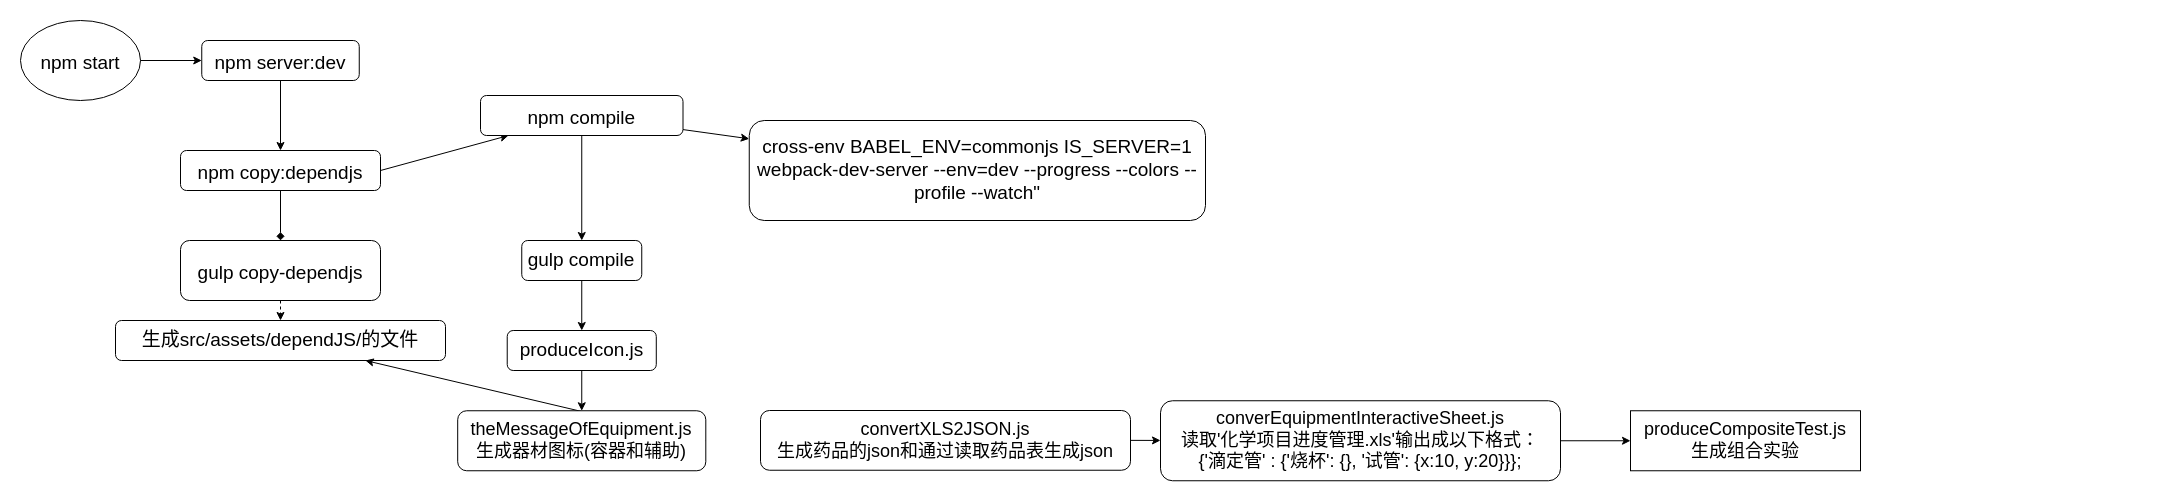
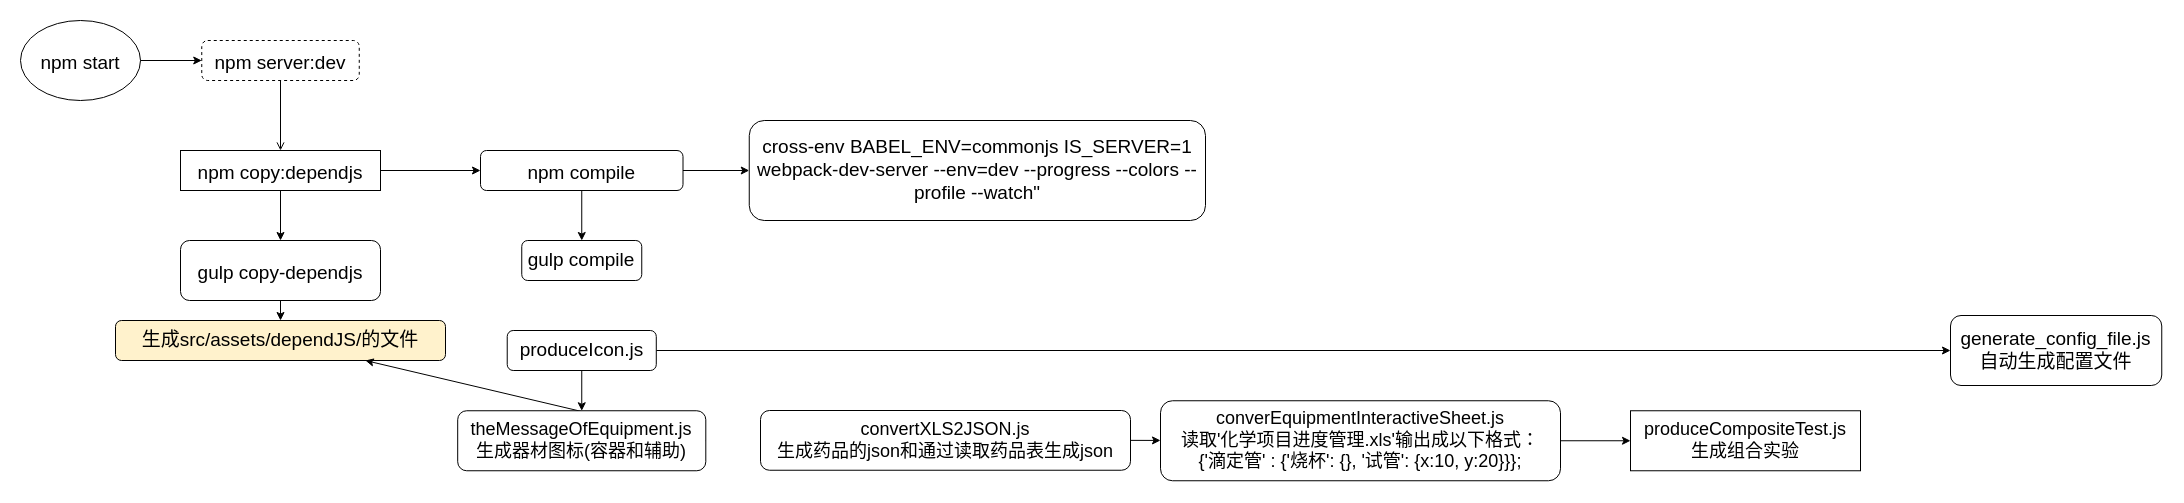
  <mxCell id="0" />
  <mxCell id="1" parent="0" />
  <mxCell id="2" value="" style="edgeStyle=none;html=1;fontSize=19;entryX=0;entryY=0.5;entryDx=0;entryDy=0;" parent="1" target="5" edge="1"><mxGeometry relative="1" as="geometry"><mxPoint x="267.5" y="80" as="targetPoint" /><mxPoint x="135" y="60" as="sourcePoint" /></mxGeometry></mxCell>
  <mxCell id="3" value="npm start" style="ellipse;fontSize=19;" parent="1" vertex="1"><mxGeometry x="20" y="20" width="120" height="80" as="geometry" /></mxCell>
- <mxCell id="4" value="" style="edgeStyle=none;html=1;fontSize=19;exitX=0.5;exitY=1;exitDx=0;exitDy=0;" parent="1" source="5" target="8" edge="1"><mxGeometry relative="1" as="geometry" /></mxCell>
- <mxCell id="5" value="npm server:dev" style="rounded=1;fontSize=19;" parent="1" vertex="1"><mxGeometry x="201.25" y="40" width="157.5" height="40" as="geometry" /></mxCell>
- <mxCell id="6" value="" style="edgeStyle=none;html=1;fontSize=19;exitX=0.5;exitY=1;exitDx=0;exitDy=0;endArrow=diamond;" parent="1" source="8" target="10" edge="1"><mxGeometry relative="1" as="geometry" /></mxCell>
+ <mxCell id="4" value="" style="edgeStyle=none;html=1;fontSize=19;exitX=0.5;exitY=1;exitDx=0;exitDy=0;endArrow=open;" parent="1" source="5" target="8" edge="1"><mxGeometry relative="1" as="geometry" /></mxCell>
+ <mxCell id="5" value="npm server:dev" style="rounded=1;fontSize=19;dashed=1;" parent="1" vertex="1"><mxGeometry x="201.25" y="40" width="157.5" height="40" as="geometry" /></mxCell>
+ <mxCell id="6" value="" style="edgeStyle=none;html=1;fontSize=19;exitX=0.5;exitY=1;exitDx=0;exitDy=0;" parent="1" source="8" target="10" edge="1"><mxGeometry relative="1" as="geometry" /></mxCell>
  <mxCell id="7" value="" style="edgeStyle=none;html=1;fontSize=19;exitX=1;exitY=0.5;exitDx=0;exitDy=0;" parent="1" source="8" target="13" edge="1"><mxGeometry relative="1" as="geometry" /></mxCell>
- <mxCell id="8" value="npm copy:dependjs" style="fontSize=19;rounded=1;" parent="1" vertex="1"><mxGeometry x="180" y="150" width="200" height="40" as="geometry" /></mxCell>
- <mxCell id="9" value="" style="edgeStyle=none;html=1;exitX=0.5;exitY=1;exitDx=0;exitDy=0;dashed=1;" edge="1" parent="1" source="10" target="14"><mxGeometry relative="1" as="geometry" /></mxCell>
+ <mxCell id="8" value="npm copy:dependjs" style="fontSize=19;rounded=0;" parent="1" vertex="1"><mxGeometry x="180" y="150" width="200" height="40" as="geometry" /></mxCell>
+ <mxCell id="9" value="" style="edgeStyle=none;html=1;exitX=0.5;exitY=1;exitDx=0;exitDy=0;" edge="1" parent="1" source="10" target="14"><mxGeometry relative="1" as="geometry" /></mxCell>
  <mxCell id="10" value="gulp copy-dependjs" style="fontSize=19;rounded=1;" parent="1" vertex="1"><mxGeometry x="180" y="240" width="200" height="60" as="geometry" /></mxCell>
  <mxCell id="11" value="" style="edgeStyle=none;html=1;" edge="1" parent="1" source="13" target="16"><mxGeometry relative="1" as="geometry" /></mxCell>
  <mxCell id="12" value="" style="edgeStyle=none;html=1;" edge="1" parent="1" source="13" target="17"><mxGeometry relative="1" as="geometry" /></mxCell>
- <mxCell id="13" value="npm compile" style="fontSize=19;rounded=1;" parent="1" vertex="1"><mxGeometry x="480" y="95" width="202.5" height="40" as="geometry" /></mxCell>
- <mxCell id="14" value="生成src/assets/dependJS/的文件" style="whiteSpace=wrap;html=1;fontSize=19;rounded=1;" vertex="1" parent="1"><mxGeometry x="115" y="320" width="330" height="40" as="geometry" /></mxCell>
- <mxCell id="15" value="" style="edgeStyle=none;html=1;" edge="1" parent="1" source="16" target="20"><mxGeometry relative="1" as="geometry" /></mxCell>
+ <mxCell id="13" value="npm compile" style="fontSize=19;rounded=1;" parent="1" vertex="1"><mxGeometry x="480" y="150" width="202.5" height="40" as="geometry" /></mxCell>
+ <mxCell id="14" value="生成src/assets/dependJS/的文件" style="whiteSpace=wrap;html=1;fontSize=19;rounded=1;fillColor=#fff2cc;" vertex="1" parent="1"><mxGeometry x="115" y="320" width="330" height="40" as="geometry" /></mxCell>
  <mxCell id="16" value="gulp compile" style="fontSize=19;rounded=1;whiteSpace=wrap;html=1;" vertex="1" parent="1"><mxGeometry x="521.25" y="240" width="120" height="40" as="geometry" /></mxCell>
  <mxCell id="17" value="cross-env BABEL_ENV=commonjs IS_SERVER=1 webpack-dev-server --env=dev --progress --colors --profile --watch&quot;" style="whiteSpace=wrap;fontSize=19;rounded=1;" vertex="1" parent="1"><mxGeometry x="748.75" y="120" width="456.25" height="100" as="geometry" /></mxCell>
+ <mxCell id="18" value="" style="edgeStyle=none;html=1;entryX=0;entryY=0.5;entryDx=0;entryDy=0;exitX=1;exitY=0.5;exitDx=0;exitDy=0;" edge="1" parent="1" source="20" target="21"><mxGeometry relative="1" as="geometry"><mxPoint x="700" y="370" as="sourcePoint" /><mxPoint x="720" y="380" as="targetPoint" /></mxGeometry></mxCell>
  <mxCell id="19" style="edgeStyle=none;html=1;exitX=0.5;exitY=1;exitDx=0;exitDy=0;" edge="1" parent="1" source="20" target="23"><mxGeometry relative="1" as="geometry"><mxPoint x="581.565" y="410" as="targetPoint" /></mxGeometry></mxCell>
  <mxCell id="20" value="produceIcon.js" style="whiteSpace=wrap;fontSize=19;rounded=1;" vertex="1" parent="1"><mxGeometry x="506.72" y="330" width="149.07" height="40" as="geometry" /></mxCell>
+ <mxCell id="21" value="generate_config_file.js&lt;br&gt;自动生成配置文件" style="whiteSpace=wrap;fontSize=19;rounded=1;html=1;" vertex="1" parent="1"><mxGeometry x="1950" y="315" width="211.25" height="70" as="geometry" /></mxCell>
  <mxCell id="22" style="edgeStyle=none;html=1;exitX=1;exitY=0.5;exitDx=0;exitDy=0;fontSize=18;" edge="1" parent="1" source="23" target="14"><mxGeometry relative="1" as="geometry"><mxPoint x="720" y="434.739" as="targetPoint" /></mxGeometry></mxCell>
  <mxCell id="23" value="theMessageOfEquipment.js&lt;br style=&quot;font-size: 18px;&quot;&gt;生成器材图标(容器和辅助)" style="rounded=1;whiteSpace=wrap;html=1;fontSize=18;" vertex="1" parent="1"><mxGeometry x="457.2" y="410.26" width="248.11" height="60" as="geometry" /></mxCell>
  <mxCell id="24" style="edgeStyle=none;html=1;exitX=1;exitY=0.5;exitDx=0;exitDy=0;fontSize=18;" edge="1" parent="1" source="25" target="27"><mxGeometry relative="1" as="geometry"><mxPoint x="920" y="432.13" as="targetPoint" /></mxGeometry></mxCell>
  <mxCell id="25" value="convertXLS2JSON.js&lt;br style=&quot;font-size: 18px;&quot;&gt;生成药品的json和通过读取药品表生成json" style="rounded=1;whiteSpace=wrap;html=1;fontSize=18;" vertex="1" parent="1"><mxGeometry x="760" y="410" width="370" height="59.74" as="geometry" /></mxCell>
  <mxCell id="26" style="edgeStyle=none;html=1;exitX=1;exitY=0.5;exitDx=0;exitDy=0;fontSize=18;" edge="1" parent="1" source="27" target="28"><mxGeometry relative="1" as="geometry"><mxPoint x="1200" y="434.739" as="targetPoint" /></mxGeometry></mxCell>
  <mxCell id="27" value="converEquipmentInteractiveSheet.js&#10;读取'化学项目进度管理.xls'输出成以下格式：&#10;{'滴定管' : {'烧杯': {}, '试管': {x:10, y:20}}};" style="rounded=1;whiteSpace=wrap;fontSize=18;" vertex="1" parent="1"><mxGeometry x="1160" y="400.26" width="400" height="80" as="geometry" /></mxCell>
  <mxCell id="28" value="produceCompositeTest.js&#10;生成组合实验" style="whiteSpace=wrap;fontSize=18;rounded=0;" vertex="1" parent="1"><mxGeometry x="1630" y="410.26" width="230" height="60" as="geometry" /></mxCell>
